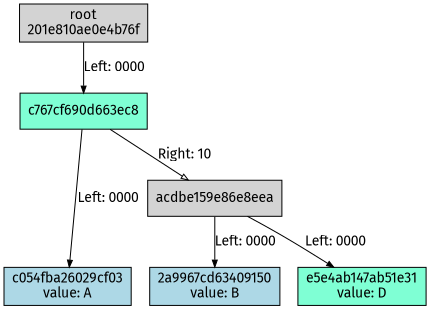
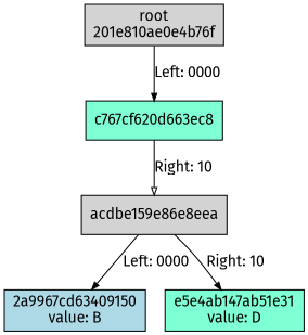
  digraph {
    fontname="Fira Sans"
    node [fillcolor=lightgrey fontname="Fira Sans" ordering=out shape=box style=filled]
    edge [arrowhead=normal arrowsize=0.7 fontname="Fira Sans" nojustify=true]
    n1 [label="root\n201e810ae0e4b76f"]
-   n2 [fillcolor=aquamarine label=c767cf690d663ec8]
-   n3 [fillcolor=lightblue label="c054fba26029cf03\nvalue: A"]
+   n2 [fillcolor=aquamarine label=c767cf620d663ec8]
    n4 [fillcolor=lightblue label="2a9967cd63409150\nvalue: B"]
    n5 [fillcolor=aquamarine label="e5e4ab147ab51e31\nvalue: D"]
    n6 [label=acdbe159e86e8eea]
    subgraph sub_1 {
      rank=same
      n1
    }
    subgraph sub_2 {
      rank=same
      n2
    }
    subgraph sub_3 {
      rank=same
-     n3
      n4
      n5
    }
    subgraph sub_4 {
      rank=same
      n6
    }
    n1 -> n2 [label="Left: 0000\l"]
-   n2 -> n3 [label="Left: 0000"]
    n2 -> n6 [arrowhead=onormal label="Right: 10\l"]
    n6 -> n4 [label="Left: 0000"]
-   n6 -> n5 [label="Left: 0000"]
+   n6 -> n5 [label="Right: 10"]
  }
